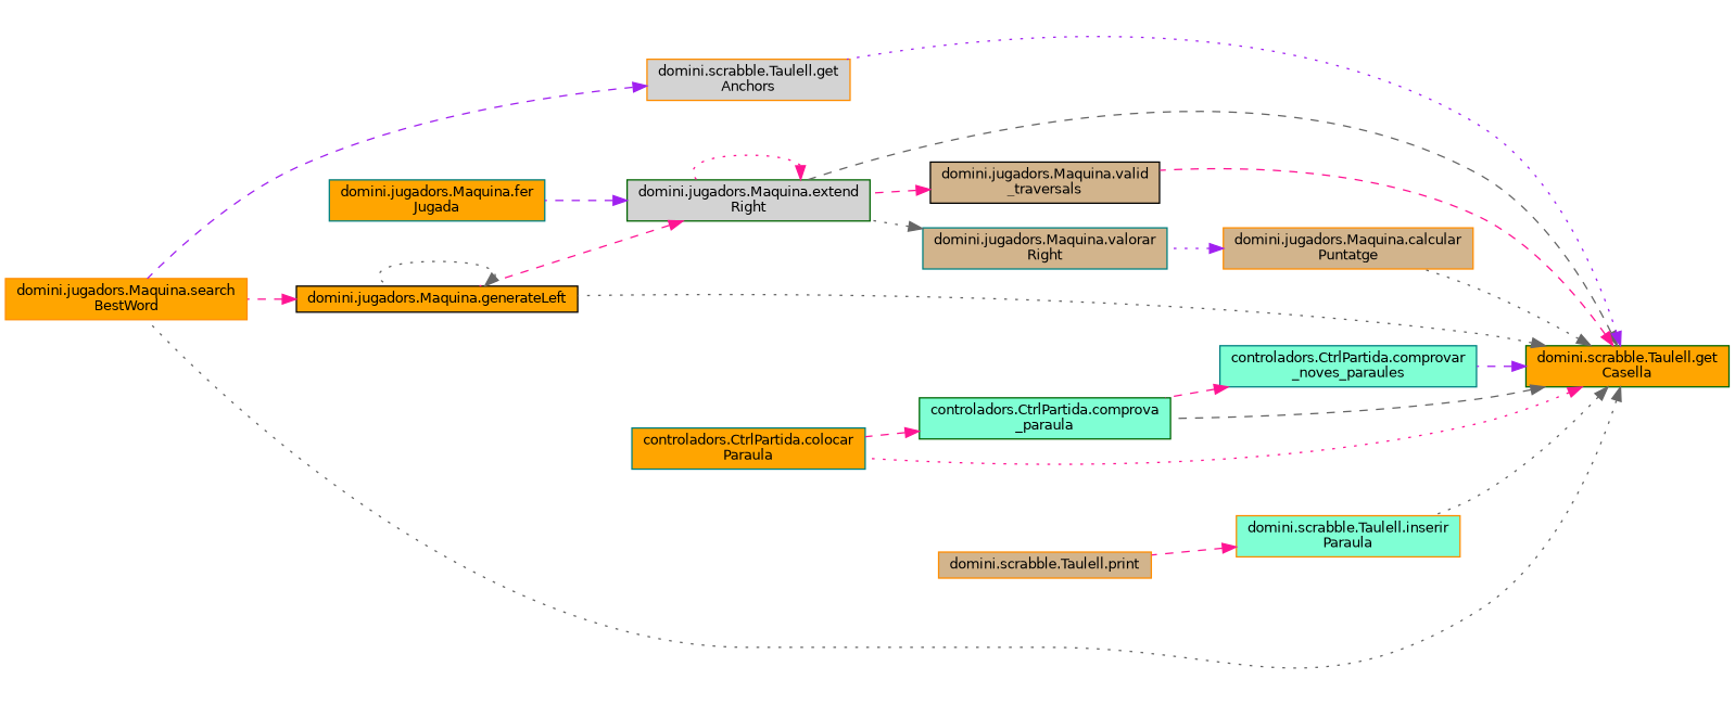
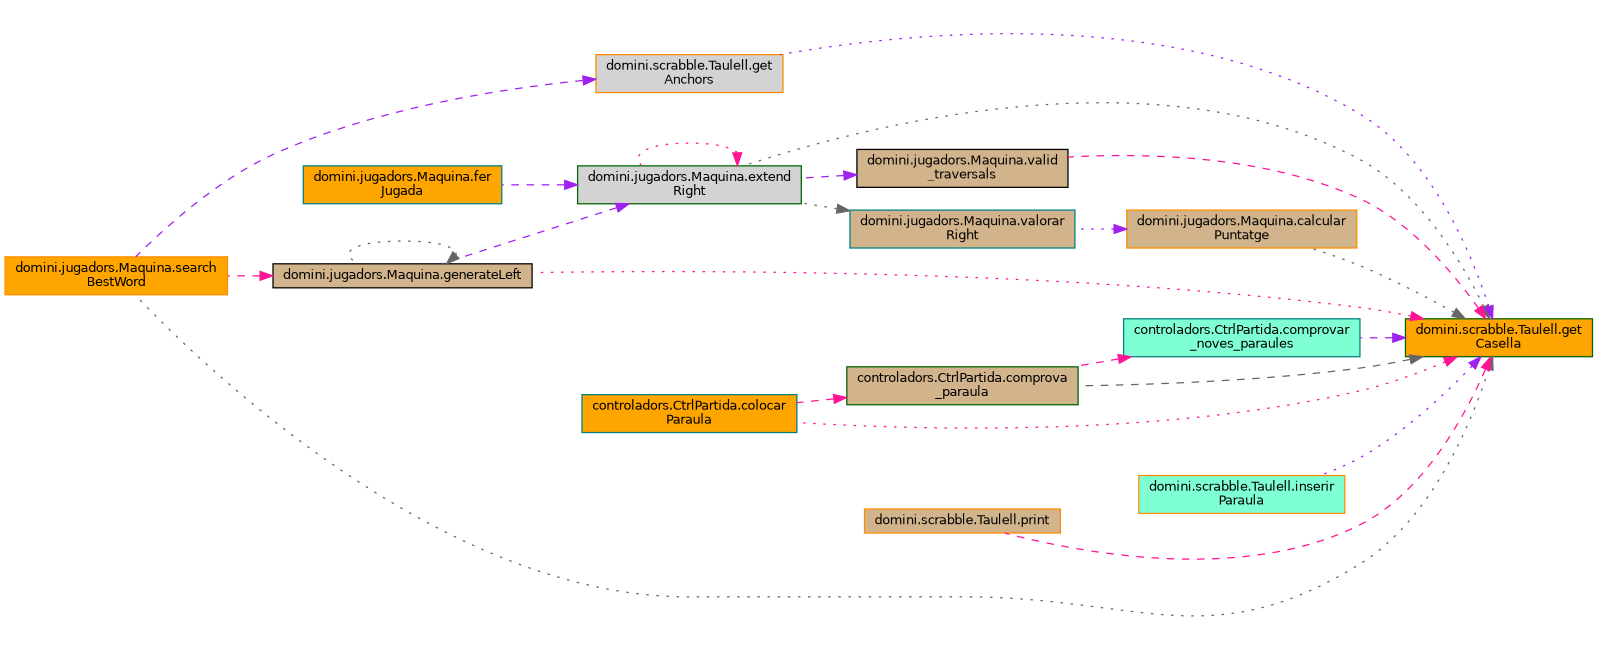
  digraph {
    rankdir=RL
    node [color=darkorange fillcolor=tan fontname=Helvetica fontsize=10 shape=box style=filled]
    edge [color=deeppink dir=back fontname=Helvetica fontsize=10 labelfontname=Helvetica labelfontsize=10 style=dotted]
    n1 [color=darkgreen fillcolor=orange fontcolor=black height=0.2 label="domini.scrabble.Taulell.get\lCasella" width=0.4]
    n2 [height=0.2 label="domini.jugadors.Maquina.calcular\lPuntatge" width=0.4]
    n3 [color=darkgreen fillcolor=lightgrey height=0.2 label="domini.jugadors.Maquina.extend\lRight" width=0.4]
-   n4 [color=black fillcolor=orange height=0.2 label="domini.jugadors.Maquina.generateLeft" width=0.4]
+   n4 [color=black height=0.2 label="domini.jugadors.Maquina.generateLeft" width=0.4]
    n5 [fillcolor=orange height=0.2 label="domini.jugadors.Maquina.search\lBestWord" width=0.4]
    n6 [color=teal fillcolor=orange height=0.2 label="controladors.CtrlPartida.colocar\lParaula" width=0.4]
-   n7 [color=darkgreen fillcolor=aquamarine height=0.2 label="controladors.CtrlPartida.comprova\l_paraula" width=0.4]
+   n7 [color=darkgreen height=0.2 label="controladors.CtrlPartida.comprova\l_paraula" width=0.4]
    n8 [color=teal fillcolor=aquamarine height=0.2 label="controladors.CtrlPartida.comprovar\l_noves_paraules" width=0.4]
    n9 [fillcolor=lightgrey height=0.2 label="domini.scrabble.Taulell.get\lAnchors" width=0.4]
    n10 [fillcolor=aquamarine height=0.2 label="domini.scrabble.Taulell.inserir\lParaula" width=0.4]
    n11 [height=0.2 label="domini.scrabble.Taulell.print" width=0.4]
    n12 [color=black height=0.2 label="domini.jugadors.Maquina.valid\l_traversals" width=0.4]
    n13 [color=teal height=0.2 label="domini.jugadors.Maquina.valorar\lRight" width=0.4]
    n14 [color=teal fillcolor=orange height=0.2 label="domini.jugadors.Maquina.fer\lJugada" width=0.4]
    n1 -> n2 [color=gray40]
-   n1 -> n3 [color=gray40 style=dashed]
-   n1 -> n4 [color=gray40]
+   n1 -> n3 [color=gray40]
+   n1 -> n4
    n1 -> n5 [color=gray40]
    n1 -> n6
    n1 -> n7 [color=gray40 style=dashed]
    n1 -> n8 [color=purple style=dashed]
    n1 -> n9 [color=purple]
-   n1 -> n10 [color=gray40]
-   n10 -> n11 [style=dashed]
+   n1 -> n10 [color=purple]
+   n1 -> n11 [style=dashed]
    n1 -> n12 [style=dashed]
    n2 -> n13 [color=purple]
    n3 -> n3
-   n3 -> n4 [style=dashed]
+   n3 -> n4 [color=purple style=dashed]
    n3 -> n14 [color=purple style=dashed]
    n4 -> n4 [color=gray40]
    n4 -> n5 [style=dashed]
    n7 -> n6 [style=dashed]
    n8 -> n7 [style=dashed]
    n9 -> n5 [color=purple style=dashed]
-   n12 -> n3 [style=dashed]
+   n12 -> n3 [color=purple style=dashed]
    n13 -> n3 [color=gray40]
  }
